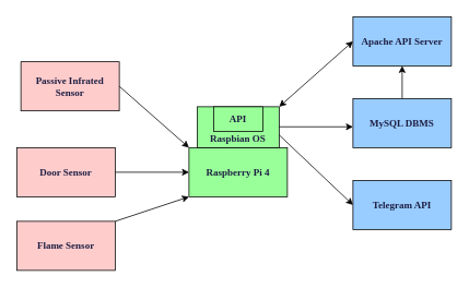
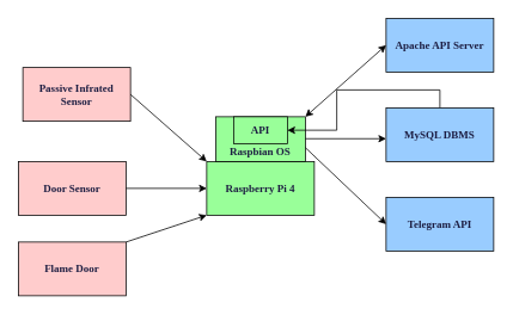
  <mxCell id="0" />
  <mxCell id="1" parent="0" />
  <mxCell id="2" value="&lt;p style=&quot;mso-pagination:none;text-autospace:none;mso-padding-alt:0pt 0pt 0pt 0pt;&quot; class=&quot;0&quot;&gt;&lt;span style=&quot;mso-fareast-font-family:HY중고딕;font-family:HY중고딕;mso-ascii-font-family:HY중고딕;mso-font-width:100%;letter-spacing:0pt;mso-text-raise:0pt;font-weight:bold;color:#1d1e42;&quot; lang=&quot;EN-US&quot;&gt;Raspberry Pi 4&lt;/span&gt;&lt;/p&gt;&lt;div data-jsonlen=&quot;6238&quot; data-hjsonver=&quot;1.0&quot; class=&quot;hwp_editor_board_content&quot; id=&quot;hwpEditorBoardContent&quot;&gt;&lt;/div&gt;" style="rounded=0;whiteSpace=wrap;html=1;fillColor=#99FF99;" vertex="1" parent="1"><mxGeometry x="230" y="180" width="120" height="60" as="geometry" /></mxCell>
  <mxCell id="3" value="&lt;p class=&quot;0&quot;&gt;&lt;span style=&quot;mso-fareast-font-family:HY중고딕;font-family:HY중고딕;mso-ascii-font-family:HY중고딕;mso-font-width:100%;letter-spacing:0pt;mso-text-raise:0pt;font-weight:bold;font-size:9.0pt;color:#1d1e42;&quot; lang=&quot;EN-US&quot;&gt;Passive Infrated Sensor&lt;/span&gt;&lt;/p&gt;&lt;div data-jsonlen=&quot;6246&quot; data-hjsonver=&quot;1.0&quot; class=&quot;hwp_editor_board_content&quot; id=&quot;hwpEditorBoardContent&quot;&gt;&lt;/div&gt;" style="rounded=0;whiteSpace=wrap;html=1;fillColor=#FFCCCC;" vertex="1" parent="1"><mxGeometry x="25" y="75" width="120" height="60" as="geometry" /></mxCell>
  <mxCell id="4" value="&lt;p class=&quot;0&quot;&gt;&lt;span style=&quot;mso-fareast-font-family:HY중고딕;font-family:HY중고딕;mso-ascii-font-family:HY중고딕;mso-font-width:100%;letter-spacing:0pt;mso-text-raise:0pt;font-weight:bold;color:#1d1e42;&quot; lang=&quot;EN-US&quot;&gt;Door Sensor&lt;/span&gt;&lt;/p&gt;&lt;div data-jsonlen=&quot;6235&quot; data-hjsonver=&quot;1.0&quot; class=&quot;hwp_editor_board_content&quot; id=&quot;hwpEditorBoardContent&quot;&gt;&lt;/div&gt;" style="rounded=0;whiteSpace=wrap;html=1;fillColor=#FFCCCC;" vertex="1" parent="1"><mxGeometry x="20" y="180" width="120" height="60" as="geometry" /></mxCell>
- <mxCell id="5" value="&lt;p class=&quot;0&quot;&gt;&lt;/p&gt;&lt;div data-jsonlen=&quot;6236&quot; data-hjsonver=&quot;1.0&quot; class=&quot;hwp_editor_board_content&quot; id=&quot;hwpEditorBoardContent&quot;&gt;&lt;/div&gt;&lt;p&gt;&lt;/p&gt;&lt;p style=&quot;mso-pagination:none;text-autospace:none;mso-padding-alt:0pt 0pt 0pt 0pt;&quot; class=&quot;0&quot;&gt;&lt;span style=&quot;mso-fareast-font-family:HY중고딕;font-family:HY중고딕;mso-ascii-font-family:HY중고딕;mso-font-width:100%;letter-spacing:0pt;mso-text-raise:0pt;font-weight:bold;color:#1d1e42;&quot; lang=&quot;EN-US&quot;&gt;Flame Sensor&lt;/span&gt;&lt;/p&gt;&lt;div data-jsonlen=&quot;6235&quot; data-hjsonver=&quot;1.0&quot; class=&quot;hwp_editor_board_content&quot; id=&quot;hwpEditorBoardContent&quot;&gt;&lt;/div&gt;" style="rounded=0;whiteSpace=wrap;html=1;fillColor=#FFCCCC;" vertex="1" parent="1"><mxGeometry x="20" y="270" width="120" height="60" as="geometry" /></mxCell>
+ <mxCell id="5" value="&lt;p class=&quot;0&quot;&gt;&lt;/p&gt;&lt;div data-jsonlen=&quot;6236&quot; data-hjsonver=&quot;1.0&quot; class=&quot;hwp_editor_board_content&quot; id=&quot;hwpEditorBoardContent&quot;&gt;&lt;/div&gt;&lt;p&gt;&lt;/p&gt;&lt;p style=&quot;mso-pagination:none;text-autospace:none;mso-padding-alt:0pt 0pt 0pt 0pt;&quot; class=&quot;0&quot;&gt;&lt;span style=&quot;mso-fareast-font-family:HY중고딕;font-family:HY중고딕;mso-ascii-font-family:HY중고딕;mso-font-width:100%;letter-spacing:0pt;mso-text-raise:0pt;font-weight:bold;color:#1d1e42;&quot; lang=&quot;EN-US&quot;&gt;Flame Door&lt;/span&gt;&lt;/p&gt;&lt;div data-jsonlen=&quot;6235&quot; data-hjsonver=&quot;1.0&quot; class=&quot;hwp_editor_board_content&quot; id=&quot;hwpEditorBoardContent&quot;&gt;&lt;/div&gt;" style="rounded=0;whiteSpace=wrap;html=1;fillColor=#FFCCCC;" vertex="1" parent="1"><mxGeometry x="20" y="270" width="120" height="60" as="geometry" /></mxCell>
  <mxCell id="6" value="&lt;p class=&quot;0&quot;&gt;&lt;span style=&quot;mso-fareast-font-family:HY중고딕;font-family:HY중고딕;mso-ascii-font-family:HY중고딕;mso-font-width:100%;letter-spacing:0pt;mso-text-raise:0pt;font-weight:bold;color:#1d1e42;&quot; lang=&quot;EN-US&quot;&gt;&lt;br&gt;&lt;/span&gt;&lt;/p&gt;&lt;p class=&quot;0&quot;&gt;&lt;span style=&quot;mso-fareast-font-family:HY중고딕;font-family:HY중고딕;mso-ascii-font-family:HY중고딕;mso-font-width:100%;letter-spacing:0pt;mso-text-raise:0pt;font-weight:bold;color:#1d1e42;&quot; lang=&quot;EN-US&quot;&gt;Raspbian OS&lt;/span&gt;&lt;/p&gt;&lt;div data-jsonlen=&quot;6235&quot; data-hjsonver=&quot;1.0&quot; class=&quot;hwp_editor_board_content&quot; id=&quot;hwpEditorBoardContent&quot;&gt;&lt;/div&gt;" style="rounded=0;whiteSpace=wrap;html=1;fillColor=#99FF99;" vertex="1" parent="1"><mxGeometry x="240" y="130" width="100" height="50" as="geometry" /></mxCell>
  <mxCell id="7" value="&lt;p class=&quot;0&quot;&gt;&lt;span style=&quot;mso-fareast-font-family:HY중고딕;font-family:HY중고딕;mso-ascii-font-family:HY중고딕;mso-font-width:100%;letter-spacing:0pt;mso-text-raise:0pt;font-weight:bold;color:#1d1e42;&quot; lang=&quot;EN-US&quot;&gt;API&lt;/span&gt;&lt;/p&gt;&lt;div data-jsonlen=&quot;6227&quot; data-hjsonver=&quot;1.0&quot; class=&quot;hwp_editor_board_content&quot; id=&quot;hwpEditorBoardContent&quot;&gt;&lt;/div&gt;" style="rounded=0;whiteSpace=wrap;html=1;fillColor=#99FF99;" vertex="1" parent="1"><mxGeometry x="260" y="130" width="60" height="30" as="geometry" /></mxCell>
  <mxCell id="8" value="&lt;p class=&quot;0&quot;&gt;&lt;span style=&quot;mso-fareast-font-family:HY중고딕;font-family:HY중고딕;mso-ascii-font-family:HY중고딕;mso-font-width:100%;letter-spacing:0pt;mso-text-raise:0pt;font-weight:bold;color:#1d1e42;&quot; lang=&quot;EN-US&quot;&gt;Apache API Server&lt;/span&gt;&lt;/p&gt;&lt;div data-jsonlen=&quot;6242&quot; data-hjsonver=&quot;1.0&quot; class=&quot;hwp_editor_board_content&quot; id=&quot;hwpEditorBoardContent&quot;&gt;&lt;/div&gt;" style="rounded=0;whiteSpace=wrap;html=1;fillColor=#99CCFF;" vertex="1" parent="1"><mxGeometry x="430" y="20" width="120" height="60" as="geometry" /></mxCell>
  <mxCell id="9" value="&lt;p class=&quot;0&quot;&gt;&lt;span style=&quot;mso-fareast-font-family:HY중고딕;font-family:HY중고딕;mso-ascii-font-family:HY중고딕;mso-font-width:100%;letter-spacing:0pt;mso-text-raise:0pt;font-weight:bold;color:#1d1e42;&quot; lang=&quot;EN-US&quot;&gt;Telegram API&lt;/span&gt;&lt;/p&gt;&lt;div data-jsonlen=&quot;6236&quot; data-hjsonver=&quot;1.0&quot; class=&quot;hwp_editor_board_content&quot; id=&quot;hwpEditorBoardContent&quot;&gt;&lt;/div&gt;" style="rounded=0;whiteSpace=wrap;html=1;fillColor=#99CCFF;" vertex="1" parent="1"><mxGeometry x="430" y="220" width="120" height="60" as="geometry" /></mxCell>
- <mxCell id="10" style="edgeStyle=orthogonalEdgeStyle;rounded=0;orthogonalLoop=1;jettySize=auto;html=1;exitX=0.5;exitY=0;exitDx=0;exitDy=0;entryX=0.5;entryY=1;entryDx=0;entryDy=0;" edge="1" parent="1" source="11" target="8"><mxGeometry relative="1" as="geometry" /></mxCell>
+ <mxCell id="10" style="edgeStyle=orthogonalEdgeStyle;rounded=0;orthogonalLoop=1;jettySize=auto;html=1;exitX=0.5;exitY=0;exitDx=0;exitDy=0;" edge="1" parent="1" source="11" target="7"><mxGeometry relative="1" as="geometry" /></mxCell>
  <mxCell id="11" value="&lt;p class=&quot;0&quot;&gt;&lt;/p&gt;&lt;div data-jsonlen=&quot;6236&quot; data-hjsonver=&quot;1.0&quot; class=&quot;hwp_editor_board_content&quot; id=&quot;hwpEditorBoardContent&quot;&gt;&lt;/div&gt;&lt;p&gt;&lt;/p&gt;&lt;p style=&quot;mso-pagination:none;text-autospace:none;mso-padding-alt:0pt 0pt 0pt 0pt;&quot; class=&quot;0&quot;&gt;&lt;/p&gt;&lt;div data-jsonlen=&quot;6229&quot; data-hjsonver=&quot;1.0&quot; class=&quot;hwp_editor_board_content&quot; id=&quot;hwpEditorBoardContent&quot;&gt;&lt;/div&gt;&lt;p&gt;&lt;/p&gt;&lt;p style=&quot;mso-pagination:none;text-autospace:none;mso-padding-alt:0pt 0pt 0pt 0pt;&quot; class=&quot;0&quot;&gt;&lt;span style=&quot;mso-fareast-font-family:HY중고딕;font-family:HY중고딕;mso-ascii-font-family:HY중고딕;mso-font-width:100%;letter-spacing:0pt;mso-text-raise:0pt;font-weight:bold;color:#1d1e42;&quot; lang=&quot;EN-US&quot;&gt;MySQL DBMS&lt;/span&gt;&lt;/p&gt;&lt;div data-jsonlen=&quot;6242&quot; data-hjsonver=&quot;1.0&quot; class=&quot;hwp_editor_board_content&quot; id=&quot;hwpEditorBoardContent&quot;&gt;&lt;/div&gt;" style="rounded=0;whiteSpace=wrap;html=1;fillColor=#99CCFF;" vertex="1" parent="1"><mxGeometry x="430" y="120" width="120" height="60" as="geometry" /></mxCell>
  <mxCell id="12" value="" style="endArrow=classic;startArrow=classic;html=1;rounded=0;exitX=0;exitY=0.5;exitDx=0;exitDy=0;entryX=1;entryY=0;entryDx=0;entryDy=0;" edge="1" parent="1" target="6" source="8"><mxGeometry width="50" height="50" relative="1" as="geometry"><mxPoint x="441" y="50" as="sourcePoint" /><mxPoint x="340" y="180" as="targetPoint" /></mxGeometry></mxCell>
  <mxCell id="13" value="" style="endArrow=classic;html=1;rounded=0;exitX=1;exitY=0.5;exitDx=0;exitDy=0;entryX=0;entryY=0;entryDx=0;entryDy=0;" edge="1" parent="1" source="3" target="2"><mxGeometry width="50" height="50" relative="1" as="geometry"><mxPoint x="180" y="180" as="sourcePoint" /><mxPoint x="230" y="130" as="targetPoint" /></mxGeometry></mxCell>
  <mxCell id="14" value="" style="endArrow=classic;html=1;rounded=0;exitX=1;exitY=0.5;exitDx=0;exitDy=0;entryX=0;entryY=0.5;entryDx=0;entryDy=0;" edge="1" parent="1" target="2"><mxGeometry width="50" height="50" relative="1" as="geometry"><mxPoint x="140" y="210" as="sourcePoint" /><mxPoint x="230" y="270" as="targetPoint" /></mxGeometry></mxCell>
  <mxCell id="15" value="" style="endArrow=classic;html=1;rounded=0;exitX=1;exitY=0.5;exitDx=0;exitDy=0;entryX=0;entryY=1;entryDx=0;entryDy=0;" edge="1" parent="1" target="2"><mxGeometry width="50" height="50" relative="1" as="geometry"><mxPoint x="140" y="270" as="sourcePoint" /><mxPoint x="230" y="330" as="targetPoint" /></mxGeometry></mxCell>
  <mxCell id="16" value="" style="endArrow=classic;html=1;rounded=0;exitX=1;exitY=0.5;exitDx=0;exitDy=0;entryX=0;entryY=0.5;entryDx=0;entryDy=0;" edge="1" parent="1"><mxGeometry width="50" height="50" relative="1" as="geometry"><mxPoint x="340" y="154.5" as="sourcePoint" /><mxPoint x="430" y="154.5" as="targetPoint" /></mxGeometry></mxCell>
  <mxCell id="17" value="" style="endArrow=classic;html=1;rounded=0;exitX=1;exitY=0.5;exitDx=0;exitDy=0;entryX=0;entryY=0.5;entryDx=0;entryDy=0;" edge="1" parent="1" target="9"><mxGeometry width="50" height="50" relative="1" as="geometry"><mxPoint x="340" y="164.5" as="sourcePoint" /><mxPoint x="430" y="164.5" as="targetPoint" /></mxGeometry></mxCell>
